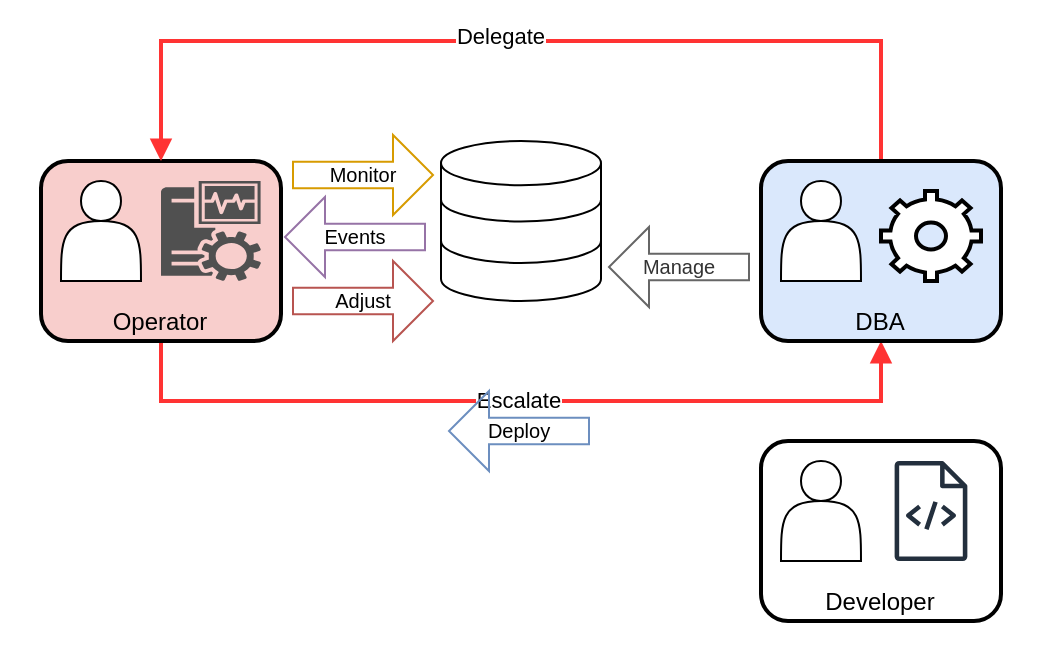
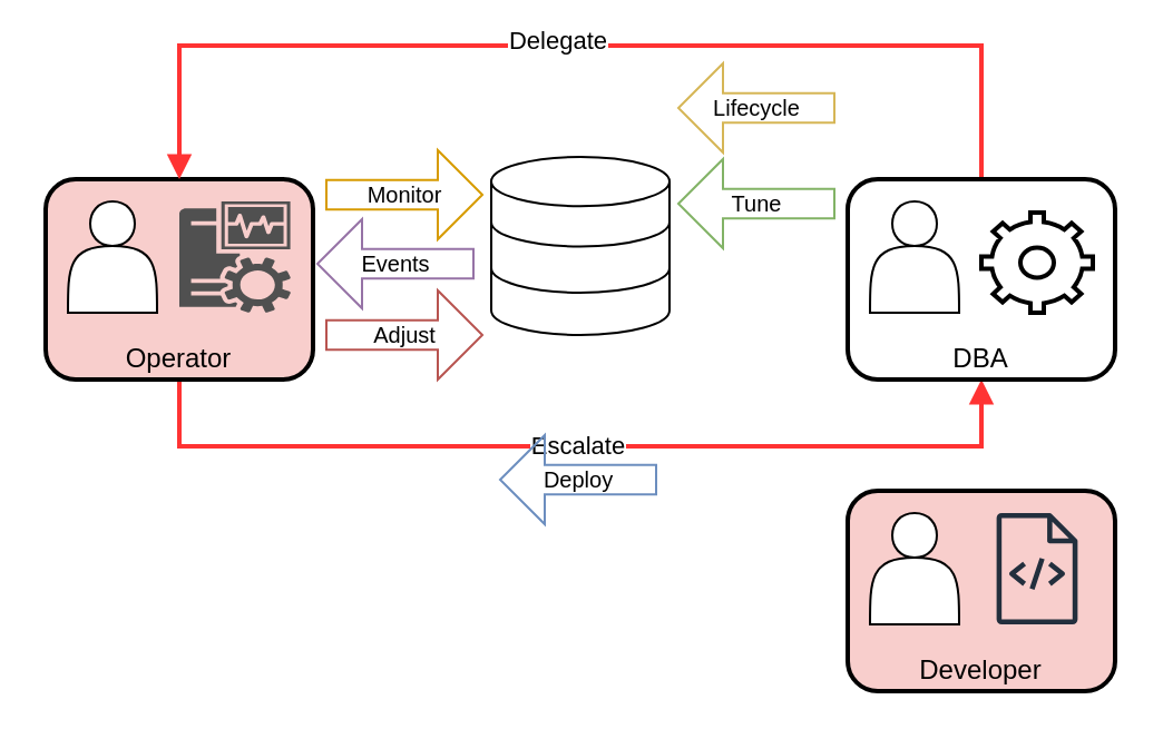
  <mxCell id="0" />
  <mxCell id="1" parent="0" />
  <mxCell id="2" style="edgeStyle=orthogonalEdgeStyle;rounded=0;orthogonalLoop=1;jettySize=auto;html=1;exitX=0.5;exitY=1;exitDx=0;exitDy=0;entryX=0.5;entryY=1;entryDx=0;entryDy=0;fillColor=#f8cecc;strokeColor=#FF3333;strokeWidth=2;endArrow=block;endFill=1;" parent="1" source="4" target="7" edge="1"><mxGeometry relative="1" as="geometry"><Array as="points"><mxPoint x="80" y="200" /><mxPoint x="440" y="200" /></Array></mxGeometry></mxCell>
  <mxCell id="3" value="Escalate" style="edgeLabel;html=1;align=center;verticalAlign=middle;resizable=0;points=[];" parent="2" vertex="1" connectable="0"><mxGeometry x="-0.009" y="1" relative="1" as="geometry"><mxPoint as="offset" /></mxGeometry></mxCell>
  <mxCell id="4" value="Operator" style="whiteSpace=wrap;html=1;rounded=1;strokeWidth=2;verticalAlign=bottom;fillColor=#f8cecc;" parent="1" vertex="1"><mxGeometry x="20" y="80" width="120" height="90" as="geometry" /></mxCell>
  <mxCell id="5" style="edgeStyle=orthogonalEdgeStyle;rounded=0;orthogonalLoop=1;jettySize=auto;html=1;exitX=0.5;exitY=0;exitDx=0;exitDy=0;entryX=0.5;entryY=0;entryDx=0;entryDy=0;fillColor=#f8cecc;strokeColor=#FF3333;strokeWidth=2;endArrow=block;endFill=1;" parent="1" source="7" target="4" edge="1"><mxGeometry relative="1" as="geometry"><Array as="points"><mxPoint x="440" y="20" /><mxPoint x="80" y="20" /></Array></mxGeometry></mxCell>
  <mxCell id="6" value="Delegate" style="edgeLabel;html=1;align=center;verticalAlign=middle;resizable=0;points=[];" parent="5" vertex="1" connectable="0"><mxGeometry x="0.046" y="-3" relative="1" as="geometry"><mxPoint as="offset" /></mxGeometry></mxCell>
- <mxCell id="7" value="DBA" style="whiteSpace=wrap;html=1;rounded=1;strokeWidth=2;verticalAlign=bottom;fillColor=#dae8fc;" parent="1" vertex="1"><mxGeometry x="380" y="80" width="120" height="90" as="geometry" /></mxCell>
+ <mxCell id="7" value="DBA" style="whiteSpace=wrap;html=1;rounded=1;strokeWidth=2;verticalAlign=bottom;" parent="1" vertex="1"><mxGeometry x="380" y="80" width="120" height="90" as="geometry" /></mxCell>
  <mxCell id="8" value="" style="html=1;verticalLabelPosition=bottom;align=center;labelBackgroundColor=#ffffff;verticalAlign=top;strokeWidth=1;shadow=0;dashed=0;shape=mxgraph.ios7.icons.data;" parent="1" vertex="1"><mxGeometry x="220" y="70" width="80" height="80" as="geometry" /></mxCell>
- <mxCell id="9" value="Developer" style="whiteSpace=wrap;html=1;rounded=1;strokeWidth=2;verticalAlign=bottom;" parent="1" vertex="1"><mxGeometry x="380" y="220" width="120" height="90" as="geometry" /></mxCell>
+ <mxCell id="9" value="Developer" style="whiteSpace=wrap;html=1;rounded=1;strokeWidth=2;verticalAlign=bottom;fillColor=#f8cecc;" parent="1" vertex="1"><mxGeometry x="380" y="220" width="120" height="90" as="geometry" /></mxCell>
  <mxCell id="10" value="" style="shape=actor;whiteSpace=wrap;html=1;" parent="1" vertex="1"><mxGeometry x="390" y="230" width="40" height="50" as="geometry" /></mxCell>
  <mxCell id="11" value="" style="shape=actor;whiteSpace=wrap;html=1;" parent="1" vertex="1"><mxGeometry x="390" y="90" width="40" height="50" as="geometry" /></mxCell>
  <mxCell id="12" value="" style="shape=actor;whiteSpace=wrap;html=1;" parent="1" vertex="1"><mxGeometry x="30" y="90" width="40" height="50" as="geometry" /></mxCell>
  <mxCell id="13" value="" style="sketch=0;outlineConnect=0;fontColor=#232F3E;gradientColor=none;fillColor=#232F3D;strokeColor=none;dashed=0;verticalLabelPosition=bottom;verticalAlign=top;align=center;html=1;fontSize=12;fontStyle=0;aspect=fixed;pointerEvents=1;shape=mxgraph.aws4.source_code;" parent="1" vertex="1"><mxGeometry x="446.73" y="230" width="36.53" height="50" as="geometry" /></mxCell>
  <mxCell id="14" value="" style="html=1;verticalLabelPosition=bottom;align=center;labelBackgroundColor=#ffffff;verticalAlign=top;strokeWidth=2;strokeColor=#000000;shadow=0;dashed=0;shape=mxgraph.ios7.icons.settings;" parent="1" vertex="1"><mxGeometry x="440" y="95" width="50" height="45" as="geometry" /></mxCell>
  <mxCell id="15" value="" style="sketch=0;pointerEvents=1;shadow=0;dashed=0;html=1;strokeColor=none;fillColor=#505050;labelPosition=center;verticalLabelPosition=bottom;verticalAlign=top;outlineConnect=0;align=center;shape=mxgraph.office.servers.monitoring_sql_reporting_services;" parent="1" vertex="1"><mxGeometry x="80" y="90" width="50" height="50" as="geometry" /></mxCell>
  <mxCell id="16" value="Monitor" style="html=1;shadow=0;dashed=0;align=center;verticalAlign=middle;shape=mxgraph.arrows2.arrow;dy=0.67;dx=20;notch=0;fontSize=10;horizontal=1;fillColor=none;strokeColor=#d79b00;" parent="1" vertex="1"><mxGeometry x="146" y="67" width="70" height="40" as="geometry" /></mxCell>
  <mxCell id="17" value="Adjust" style="html=1;shadow=0;dashed=0;align=center;verticalAlign=middle;shape=mxgraph.arrows2.arrow;dy=0.67;dx=20;notch=0;fontSize=10;horizontal=1;fillColor=none;strokeColor=#b85450;" parent="1" vertex="1"><mxGeometry x="146" y="130" width="70" height="40" as="geometry" /></mxCell>
  <mxCell id="18" value="Events" style="html=1;shadow=0;dashed=0;align=center;verticalAlign=middle;shape=mxgraph.arrows2.arrow;dy=0.67;dx=20;notch=0;fontSize=10;horizontal=1;flipV=0;flipH=1;fillColor=none;strokeColor=#9673a6;" parent="1" vertex="1"><mxGeometry x="142" y="98" width="70" height="40" as="geometry" /></mxCell>
- <mxCell id="21" value="Manage" style="html=1;shadow=0;dashed=0;align=center;verticalAlign=middle;shape=mxgraph.arrows2.arrow;dy=0.67;dx=20;notch=0;fontSize=10;horizontal=1;flipV=0;flipH=1;fillColor=none;fontColor=#333333;strokeColor=#666666;" parent="1" vertex="1"><mxGeometry x="304" y="113" width="70" height="40" as="geometry" /></mxCell>
+ <mxCell id="19" value="Lifecycle" style="html=1;shadow=0;dashed=0;align=center;verticalAlign=middle;shape=mxgraph.arrows2.arrow;dy=0.67;dx=20;notch=0;fontSize=10;horizontal=1;flipV=0;flipH=1;fillColor=none;strokeColor=#d6b656;" parent="1" vertex="1"><mxGeometry x="304" y="28" width="70" height="40" as="geometry" /></mxCell>
+ <mxCell id="20" value="Tune" style="html=1;shadow=0;dashed=0;align=center;verticalAlign=middle;shape=mxgraph.arrows2.arrow;dy=0.67;dx=20;notch=0;fontSize=10;horizontal=1;flipV=0;flipH=1;fillColor=none;strokeColor=#82b366;" parent="1" vertex="1"><mxGeometry x="304" y="71" width="70" height="40" as="geometry" /></mxCell>
  <mxCell id="22" value="Deploy" style="html=1;shadow=0;dashed=0;align=center;verticalAlign=middle;shape=mxgraph.arrows2.arrow;dy=0.67;dx=20;notch=0;fontSize=10;horizontal=1;flipV=0;flipH=1;fillColor=none;strokeColor=#6c8ebf;" parent="1" vertex="1"><mxGeometry x="224" y="195" width="70" height="40" as="geometry" /></mxCell>
